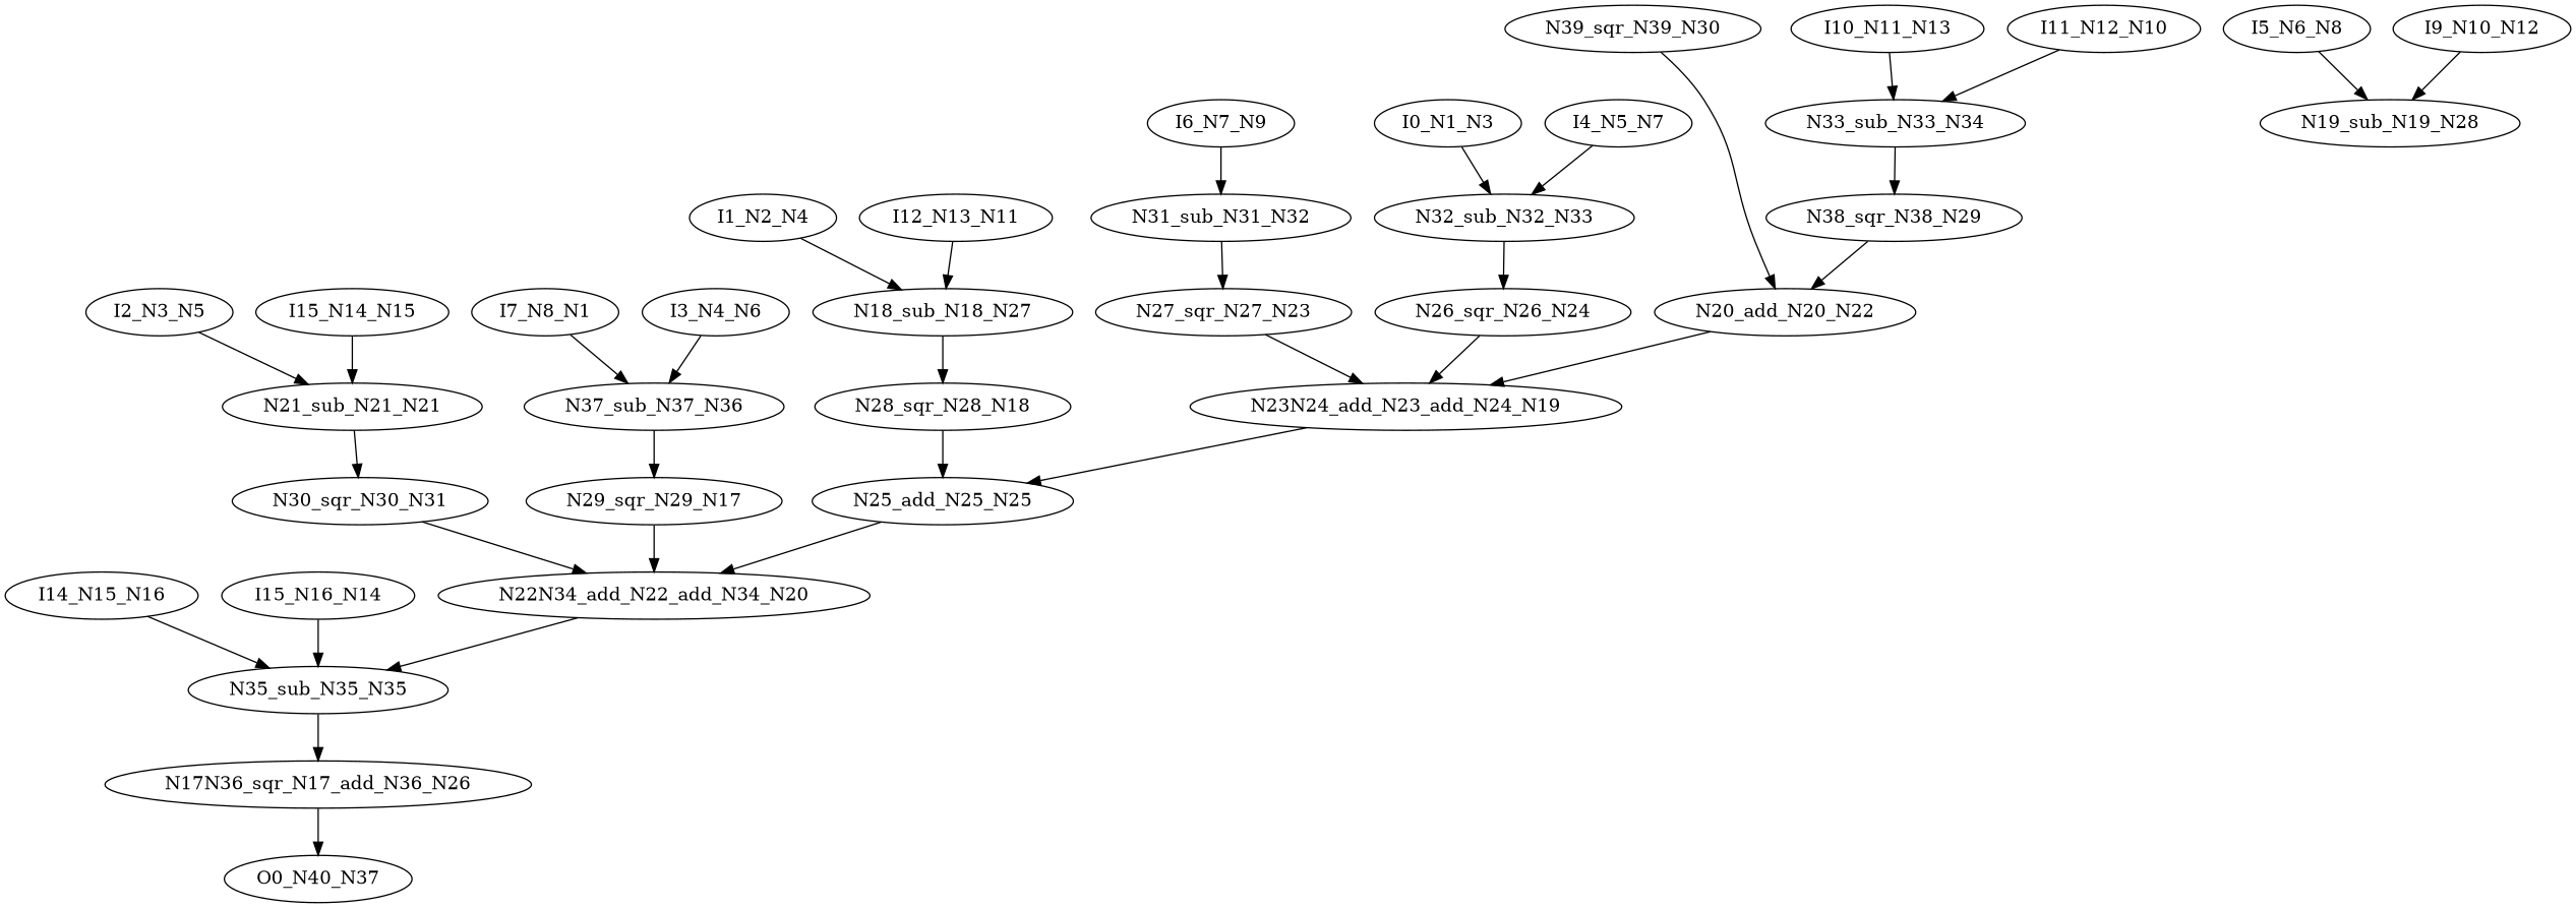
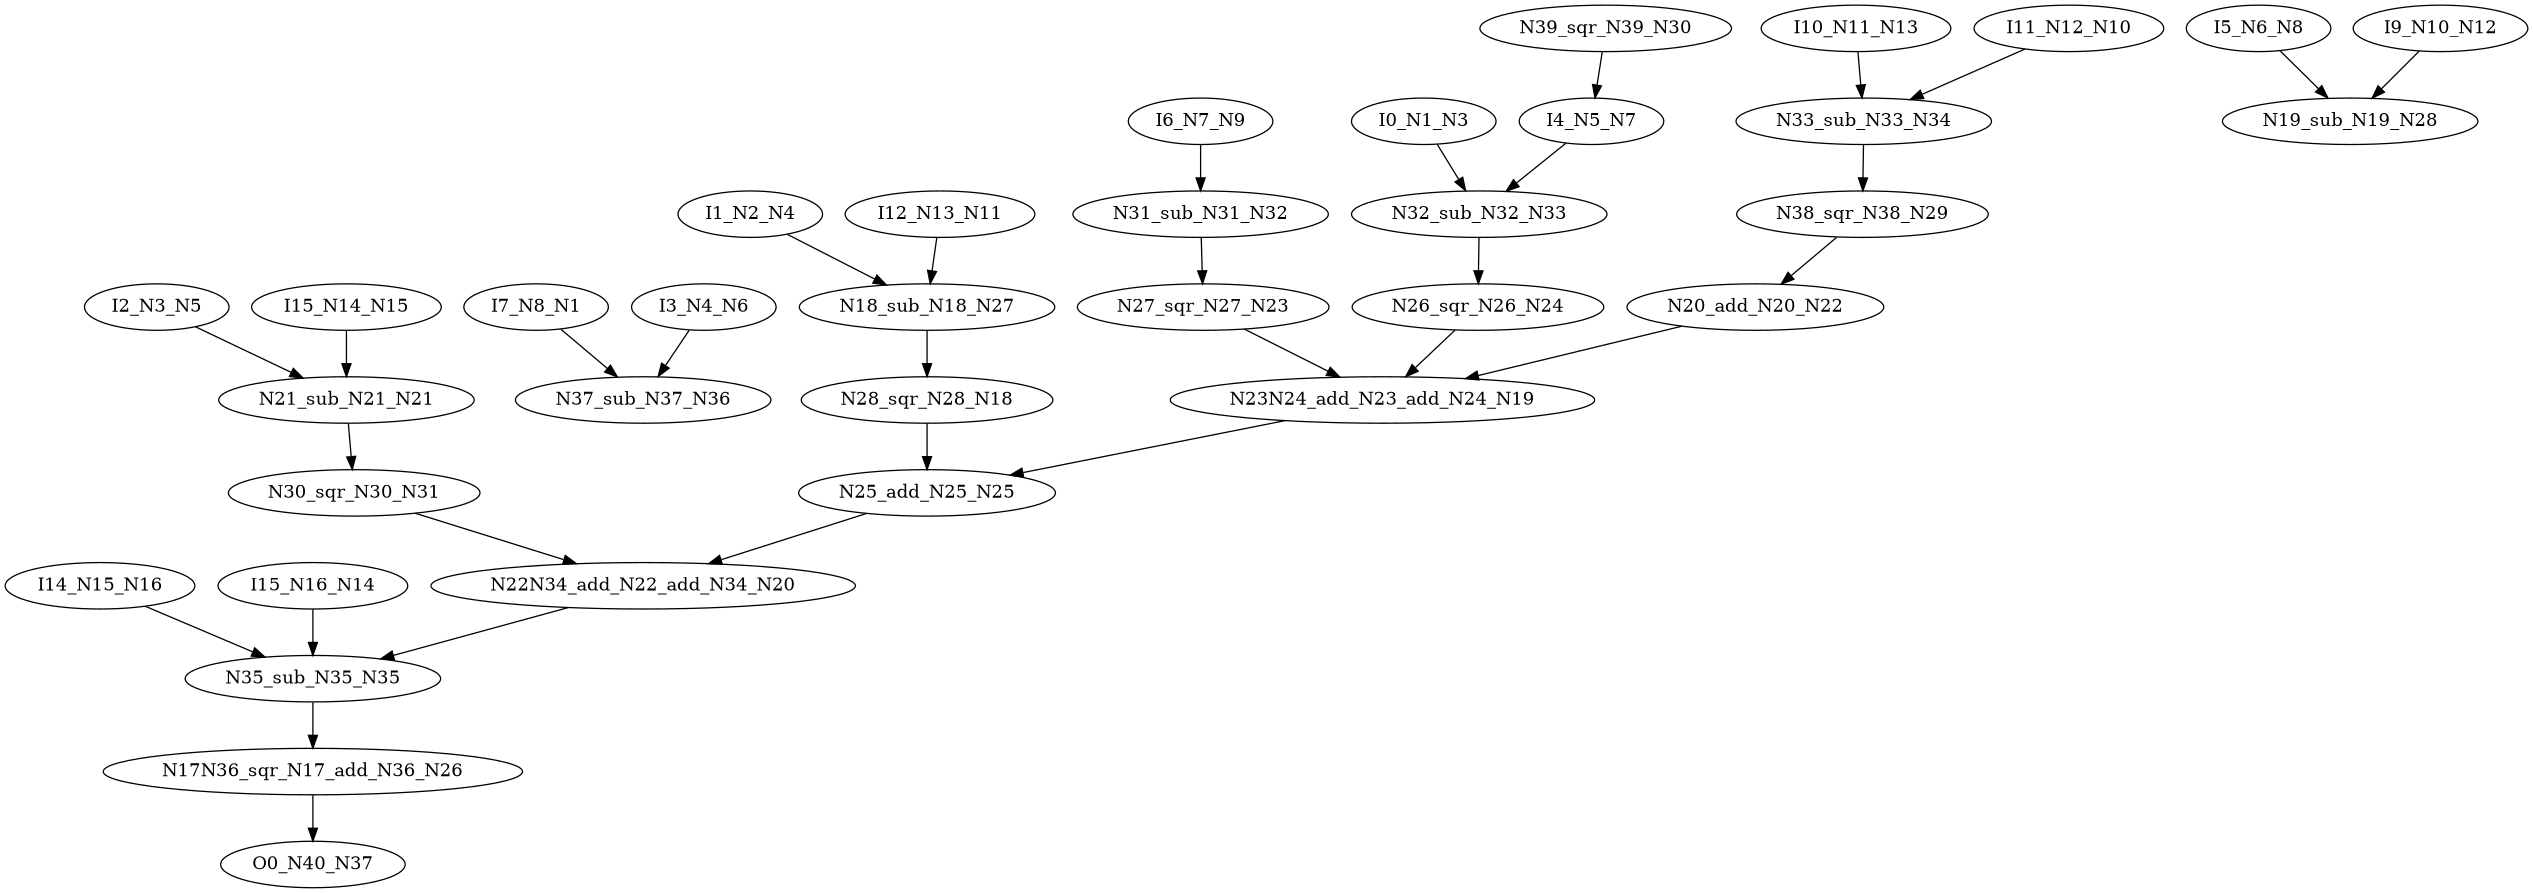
  digraph {
    node [color=black ntype=operation]
    n1 [label=N38_sqr_N38_N29]
    n2 [label=N20_add_N20_N22]
    n3 [label=N23N24_add_N23_add_N24_N19]
    n4 [label=N19_sub_N19_N28]
    n5 [label=N39_sqr_N39_N30]
    n6 [label=N27_sqr_N27_N23]
    n7 [label=N25_add_N25_N25]
    n8 [label=N21_sub_N21_N21]
    n9 [label=N30_sqr_N30_N31]
    n10 [label=N22N34_add_N22_add_N34_N20]
    n11 [label=N35_sub_N35_N35]
    n12 [label=N17N36_sqr_N17_add_N36_N26]
    n13 [label=O0_N40_N37 ntype=outvar]
    n14 [label=N18_sub_N18_N27]
    n15 [label=N28_sqr_N28_N18]
    n16 [label=N26_sqr_N26_N24]
    n17 [label=I5_N6_N8 ntype=invar]
    n18 [label=I6_N7_N9 ntype=invar]
    n19 [label=N31_sub_N31_N32]
    n20 [label=I7_N8_N1 ntype=invar]
    n21 [label=N37_sub_N37_N36]
-   n22 [label=N29_sqr_N29_N17]
    n23 [label=I0_N1_N3 ntype=invar]
    n24 [label=N32_sub_N32_N33]
    n25 [label=I1_N2_N4 ntype=invar]
    n26 [label=I2_N3_N5 ntype=invar]
    n27 [label=I3_N4_N6 ntype=invar]
    n28 [label=I4_N5_N7 ntype=invar]
    n29 [label=I9_N10_N12 ntype=invar]
    n30 [label=I10_N11_N13 ntype=invar]
    n31 [label=N33_sub_N33_N34]
    n32 [label=I11_N12_N10 ntype=invar]
    n33 [label=I12_N13_N11 ntype=invar]
    n34 [label=I14_N15_N16 ntype=invar]
    n35 [label=I15_N16_N14 ntype=invar]
    n36 [label=I15_N14_N15 ntype=invar]
    n1 -> n2
    n2 -> n3
    n3 -> n7
-   n5 -> n2
+   n5 -> n28
    n6 -> n3
    n7 -> n10
    n8 -> n9
    n9 -> n10
    n10 -> n11
    n11 -> n12
    n12 -> n13
    n14 -> n15
    n15 -> n7
    n16 -> n3
    n17 -> n4
    n18 -> n19
    n19 -> n6
    n20 -> n21
-   n21 -> n22
-   n22 -> n10
    n23 -> n24
    n24 -> n16
    n25 -> n14
    n26 -> n8
    n27 -> n21
    n28 -> n24
    n29 -> n4
    n30 -> n31
    n31 -> n1
    n32 -> n31
    n33 -> n14
    n34 -> n11
    n35 -> n11
    n36 -> n8
  }
